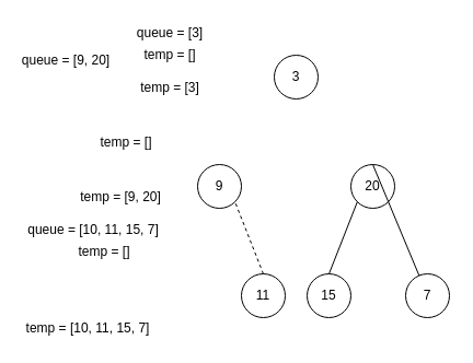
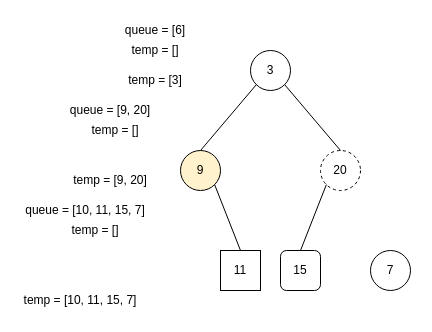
  <mxCell id="0" />
  <mxCell id="1" parent="0" />
  <mxCell id="2" value="3" style="ellipse;whiteSpace=wrap;html=1;aspect=fixed;" vertex="1" parent="1"><mxGeometry x="250" y="50" width="40" height="40" as="geometry" /></mxCell>
- <mxCell id="3" value="9" style="ellipse;whiteSpace=wrap;html=1;aspect=fixed;" vertex="1" parent="1"><mxGeometry x="180" y="150" width="40" height="40" as="geometry" /></mxCell>
- <mxCell id="4" value="20" style="ellipse;whiteSpace=wrap;html=1;aspect=fixed;" vertex="1" parent="1"><mxGeometry x="320" y="150" width="40" height="40" as="geometry" /></mxCell>
- <mxCell id="5" value="11" style="ellipse;whiteSpace=wrap;html=1;aspect=fixed;" vertex="1" parent="1"><mxGeometry x="220" y="250" width="40" height="40" as="geometry" /></mxCell>
- <mxCell id="6" value="15" style="ellipse;whiteSpace=wrap;html=1;aspect=fixed;" vertex="1" parent="1"><mxGeometry x="280" y="250" width="40" height="40" as="geometry" /></mxCell>
+ <mxCell id="3" value="9" style="ellipse;whiteSpace=wrap;html=1;aspect=fixed;fillColor=#fff2cc;" vertex="1" parent="1"><mxGeometry x="180" y="150" width="40" height="40" as="geometry" /></mxCell>
+ <mxCell id="4" value="20" style="ellipse;whiteSpace=wrap;html=1;aspect=fixed;dashed=1;" vertex="1" parent="1"><mxGeometry x="320" y="150" width="40" height="40" as="geometry" /></mxCell>
+ <mxCell id="5" value="11" style="whiteSpace=wrap;html=1;aspect=fixed;rounded=0;" vertex="1" parent="1"><mxGeometry x="220" y="250" width="40" height="40" as="geometry" /></mxCell>
+ <mxCell id="6" value="15" style="whiteSpace=wrap;html=1;aspect=fixed;rounded=1;" vertex="1" parent="1"><mxGeometry x="280" y="250" width="40" height="40" as="geometry" /></mxCell>
  <mxCell id="7" value="7" style="ellipse;whiteSpace=wrap;html=1;aspect=fixed;" vertex="1" parent="1"><mxGeometry x="370" y="250" width="40" height="40" as="geometry" /></mxCell>
- <mxCell id="9" value="" style="endArrow=none;html=1;exitX=0.5;exitY=0;exitDx=0;exitDy=0;" edge="1" parent="1" source="4" target="7"><mxGeometry width="50" height="50" relative="1" as="geometry"><mxPoint x="210" y="160" as="sourcePoint" /><mxPoint x="265.858" y="94.142" as="targetPoint" /></mxGeometry></mxCell>
+ <mxCell id="8" value="" style="endArrow=none;html=1;entryX=0;entryY=1;entryDx=0;entryDy=0;exitX=0.5;exitY=0;exitDx=0;exitDy=0;" edge="1" parent="1" source="3" target="2"><mxGeometry width="50" height="50" relative="1" as="geometry"><mxPoint x="240" y="160" as="sourcePoint" /><mxPoint x="290" y="110" as="targetPoint" /></mxGeometry></mxCell>
+ <mxCell id="9" value="" style="endArrow=none;html=1;entryX=1;entryY=1;entryDx=0;entryDy=0;exitX=0.5;exitY=0;exitDx=0;exitDy=0;" edge="1" parent="1" source="4" target="2"><mxGeometry width="50" height="50" relative="1" as="geometry"><mxPoint x="210" y="160" as="sourcePoint" /><mxPoint x="265.858" y="94.142" as="targetPoint" /></mxGeometry></mxCell>
  <mxCell id="10" value="" style="endArrow=none;html=1;entryX=0;entryY=1;entryDx=0;entryDy=0;exitX=0.5;exitY=0;exitDx=0;exitDy=0;" edge="1" parent="1" source="6" target="4"><mxGeometry width="50" height="50" relative="1" as="geometry"><mxPoint x="400" y="260" as="sourcePoint" /><mxPoint x="364.142" y="194.142" as="targetPoint" /></mxGeometry></mxCell>
- <mxCell id="11" value="" style="endArrow=none;html=1;entryX=1;entryY=1;entryDx=0;entryDy=0;exitX=0.5;exitY=0;exitDx=0;exitDy=0;dashed=1;" edge="1" parent="1" source="5" target="3"><mxGeometry width="50" height="50" relative="1" as="geometry"><mxPoint x="160" y="260" as="sourcePoint" /><mxPoint x="195.858" y="194.142" as="targetPoint" /></mxGeometry></mxCell>
+ <mxCell id="11" value="" style="endArrow=none;html=1;entryX=1;entryY=1;entryDx=0;entryDy=0;exitX=0.5;exitY=0;exitDx=0;exitDy=0;" edge="1" parent="1" source="5" target="3"><mxGeometry width="50" height="50" relative="1" as="geometry"><mxPoint x="160" y="260" as="sourcePoint" /><mxPoint x="195.858" y="194.142" as="targetPoint" /></mxGeometry></mxCell>
  <mxCell id="12" value="temp = []" style="text;html=1;strokeColor=none;fillColor=none;align=center;verticalAlign=middle;whiteSpace=wrap;rounded=0;" vertex="1" parent="1"><mxGeometry x="80" y="120" width="70" height="20" as="geometry" /></mxCell>
  <mxCell id="13" value="temp = []" style="text;html=1;strokeColor=none;fillColor=none;align=center;verticalAlign=middle;whiteSpace=wrap;rounded=0;" vertex="1" parent="1"><mxGeometry x="60" y="220" width="70" height="20" as="geometry" /></mxCell>
- <mxCell id="14" value="queue = [3]" style="text;html=1;strokeColor=none;fillColor=none;align=center;verticalAlign=middle;whiteSpace=wrap;rounded=0;" vertex="1" parent="1"><mxGeometry x="120" y="20" width="70" height="20" as="geometry" /></mxCell>
- <mxCell id="15" value="queue = [9, 20]" style="text;html=1;strokeColor=none;fillColor=none;align=center;verticalAlign=middle;whiteSpace=wrap;rounded=0;" vertex="1" parent="1"><mxGeometry x="15" y="45" width="90" height="20" as="geometry" /></mxCell>
+ <mxCell id="14" value="queue = [6]" style="text;html=1;strokeColor=none;fillColor=none;align=center;verticalAlign=middle;whiteSpace=wrap;rounded=0;" vertex="1" parent="1"><mxGeometry x="120" y="20" width="70" height="20" as="geometry" /></mxCell>
+ <mxCell id="15" value="queue = [9, 20]" style="text;html=1;strokeColor=none;fillColor=none;align=center;verticalAlign=middle;whiteSpace=wrap;rounded=0;" vertex="1" parent="1"><mxGeometry x="65" y="100" width="90" height="20" as="geometry" /></mxCell>
  <mxCell id="16" value="queue = [10, 11, 15, 7]" style="text;html=1;strokeColor=none;fillColor=none;align=center;verticalAlign=middle;whiteSpace=wrap;rounded=0;" vertex="1" parent="1"><mxGeometry x="20" y="200" width="130" height="20" as="geometry" /></mxCell>
  <mxCell id="17" value="temp = [9, 20]" style="text;html=1;strokeColor=none;fillColor=none;align=center;verticalAlign=middle;whiteSpace=wrap;rounded=0;" vertex="1" parent="1"><mxGeometry x="50" y="170" width="120" height="20" as="geometry" /></mxCell>
  <mxCell id="18" value="temp = [10, 11, 15, 7]" style="text;html=1;strokeColor=none;fillColor=none;align=center;verticalAlign=middle;whiteSpace=wrap;rounded=0;" vertex="1" parent="1"><mxGeometry x="20" y="290" width="120" height="20" as="geometry" /></mxCell>
  <mxCell id="19" value="temp = [3]" style="text;html=1;strokeColor=none;fillColor=none;align=center;verticalAlign=middle;whiteSpace=wrap;rounded=0;" vertex="1" parent="1"><mxGeometry x="120" y="70" width="70" height="20" as="geometry" /></mxCell>
  <mxCell id="20" value="temp = []" style="text;html=1;strokeColor=none;fillColor=none;align=center;verticalAlign=middle;whiteSpace=wrap;rounded=0;" vertex="1" parent="1"><mxGeometry x="120" y="40" width="70" height="20" as="geometry" /></mxCell>
